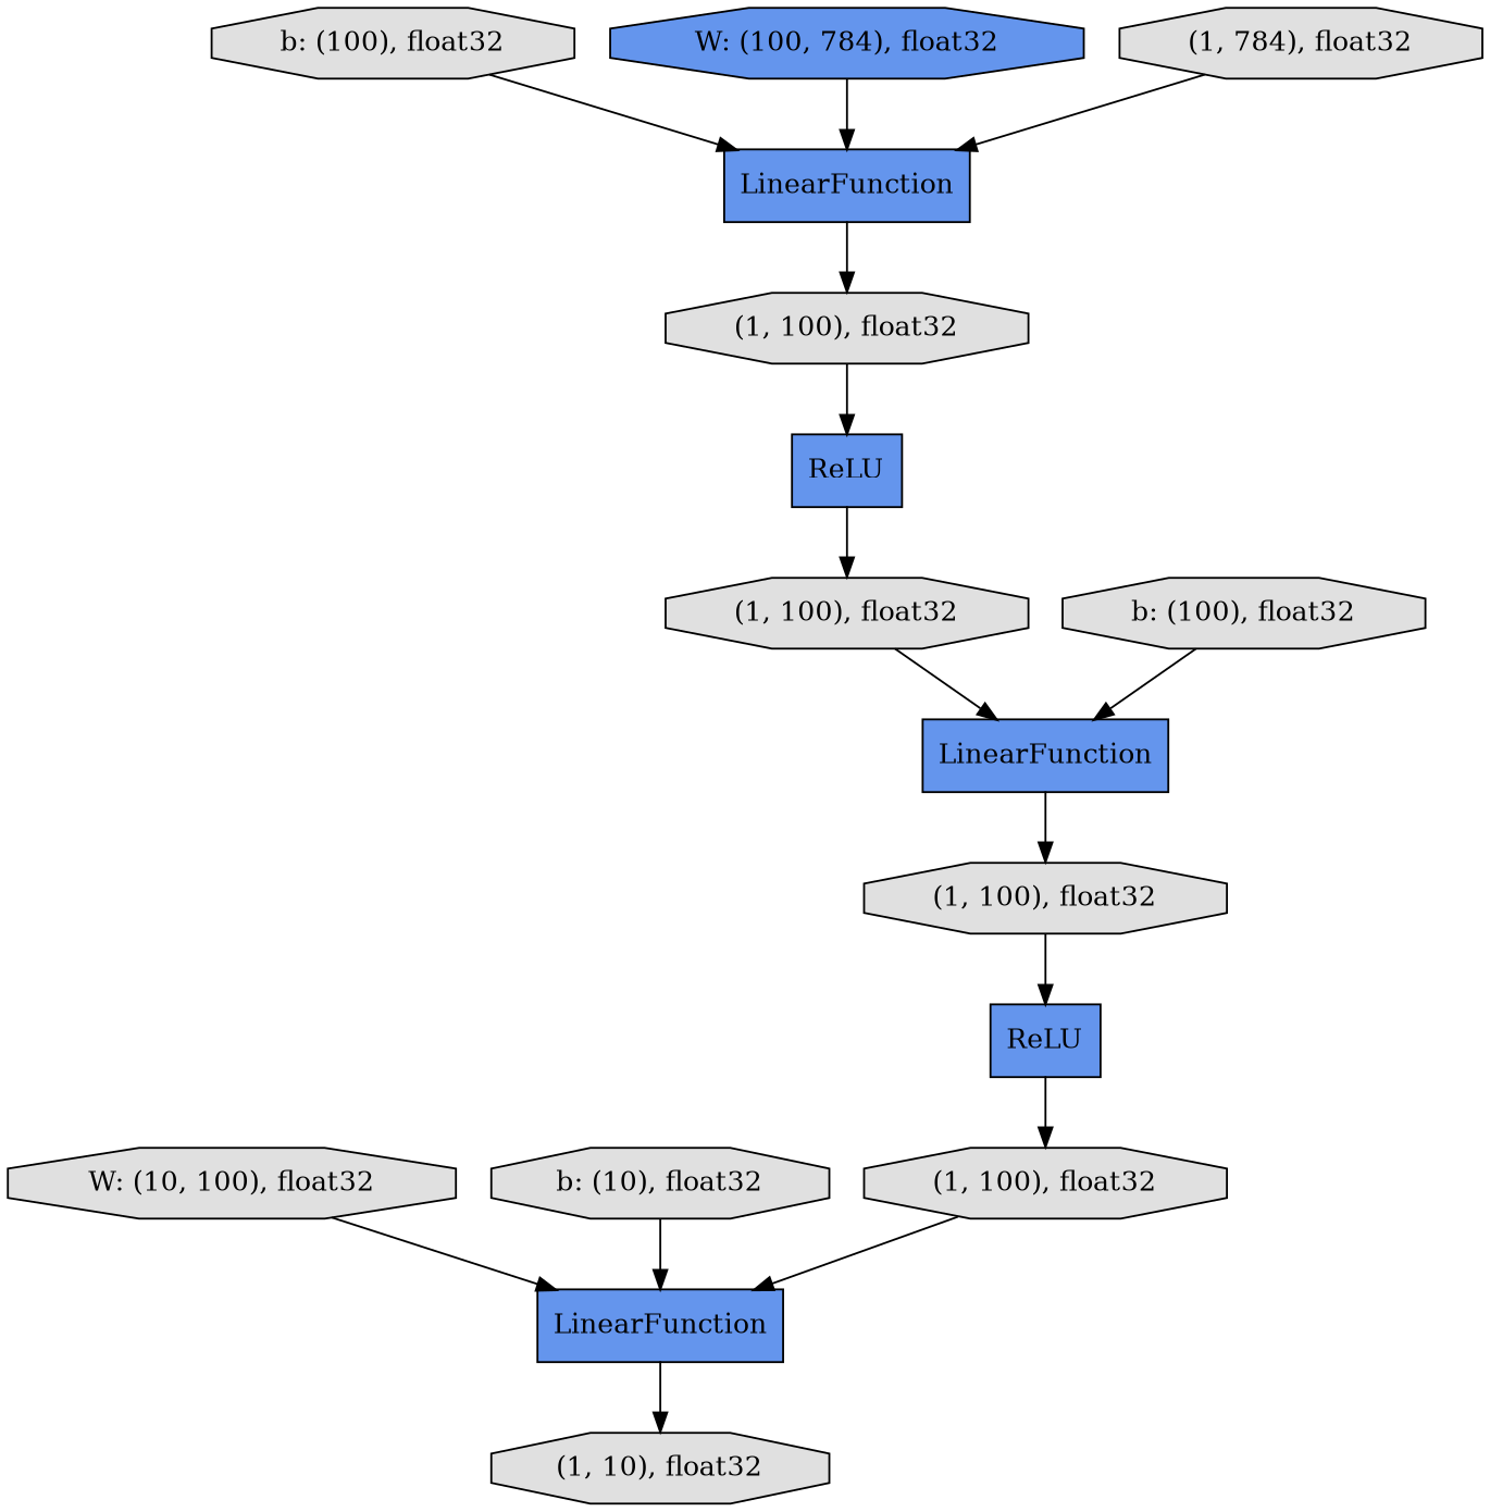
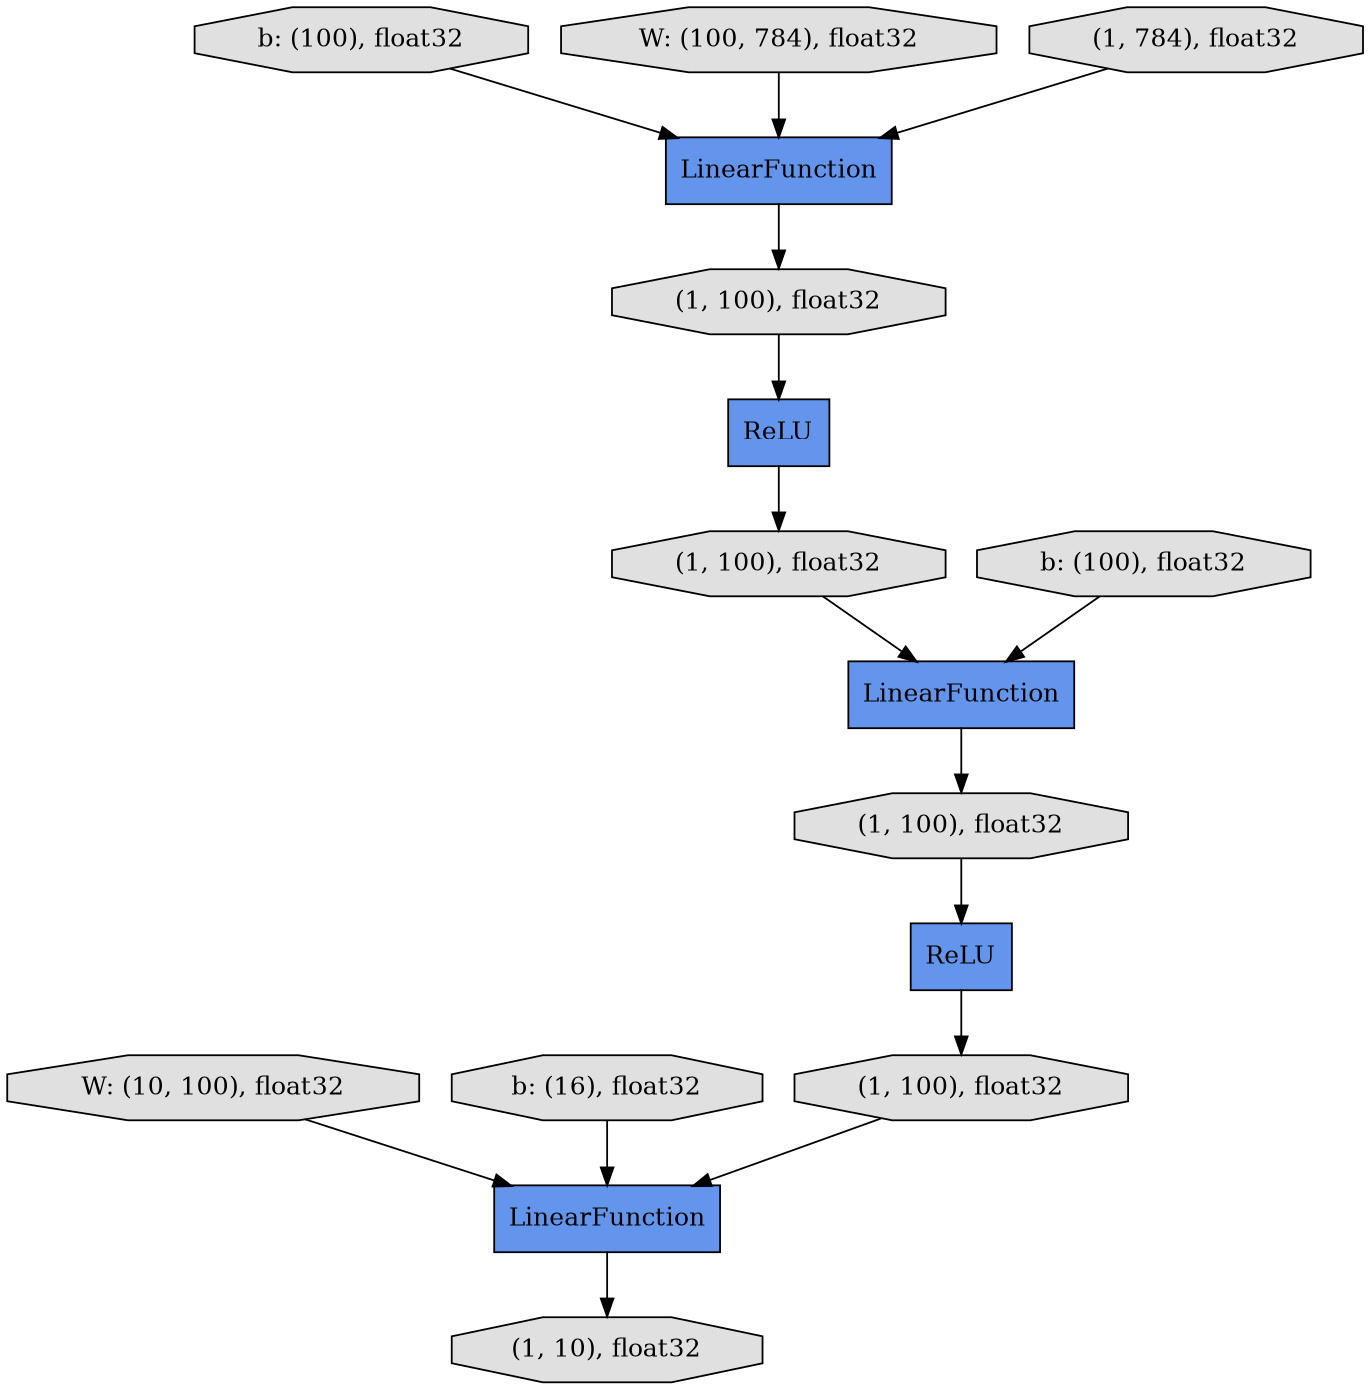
  digraph {
    rankdir=TB
    node [fillcolor="#E0E0E0" shape=octagon style=filled]
    n1 [fillcolor="#6495ED" label=LinearFunction shape=record]
    n2 [label="(1, 100), float32"]
    n3 [label="(1, 100), float32"]
    n4 [fillcolor="#6495ED" label=ReLU shape=record]
    n5 [label="W: (10, 100), float32"]
    n6 [fillcolor="#6495ED" label=LinearFunction shape=record]
    n7 [label="(1, 10), float32"]
    n8 [label="(1, 100), float32"]
    n9 [fillcolor="#6495ED" label=ReLU shape=record]
    n10 [label="(1, 100), float32"]
    n11 [label="b: (100), float32"]
    n12 [fillcolor="#6495ED" label=LinearFunction shape=record]
-   n13 [fillcolor="#6495ED" label="W: (100, 784), float32"]
+   n13 [label="W: (100, 784), float32"]
    n14 [label="b: (100), float32"]
-   n15 [label="b: (10), float32"]
+   n15 [label="b: (16), float32"]
    n16 [label="(1, 784), float32"]
    n1 -> n2
    n2 -> n4
    n3 -> n1
    n4 -> n10
    n5 -> n6
    n6 -> n7
    n8 -> n9
    n9 -> n3
    n10 -> n6
    n11 -> n12
    n12 -> n8
    n13 -> n12
    n14 -> n1
    n15 -> n6
    n16 -> n12
  }
